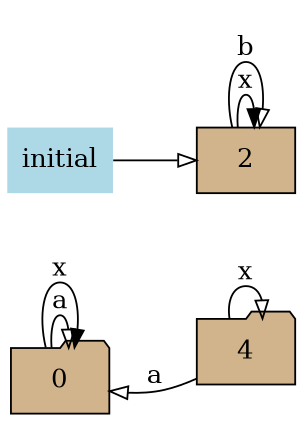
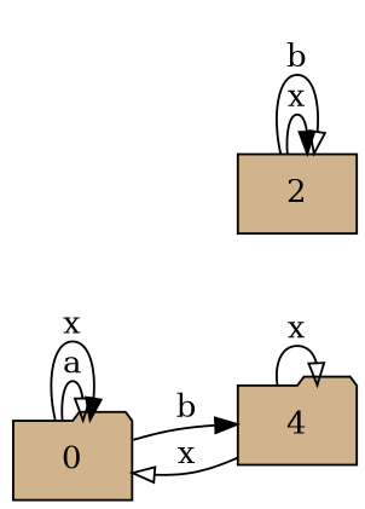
  digraph {
    rankdir=LR
    node [fillcolor=tan shape=folder style=filled]
    edge [arrowhead=onormal]
    0
    n2 [label=4]
    2 [shape=box]
-   initial [fillcolor=lightblue shape=plaintext]
    0 -> 0 [label=a]
    0 -> 0 [arrowhead=normal label=x]
-   n2 -> 0 [label=a]
+   0 -> n2 [arrowhead=normal label=b]
+   n2 -> 0 [label=x]
    n2 -> n2 [label=x]
    2 -> 2 [arrowhead=normal label=x]
    2 -> 2 [label=b]
-   initial -> 2
  }
